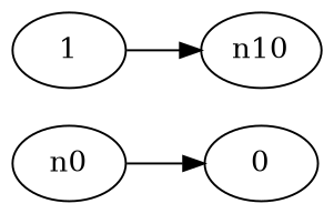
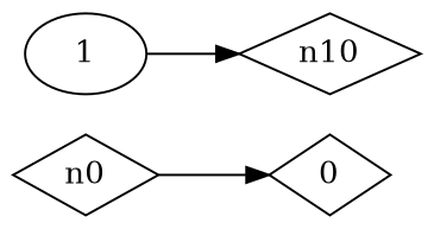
  digraph {
    rankdir=LR
-   n0 [shape=ellipse]
-   n1 [label=0]
-   n10 [shape=ellipse]
+   n0 [shape=diamond]
+   n1 [label=0 shape=diamond]
+   n10 [shape=diamond]
    n4 [label=1]
    n0 -> n1
    n4 -> n10
  }
